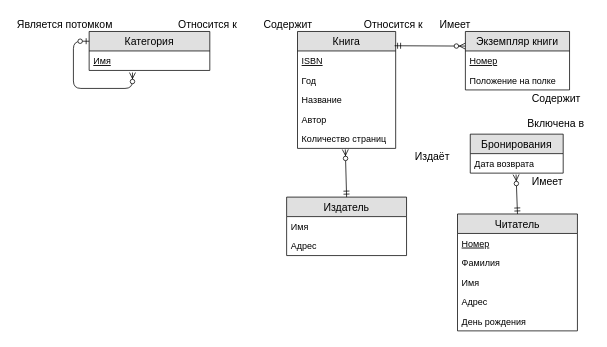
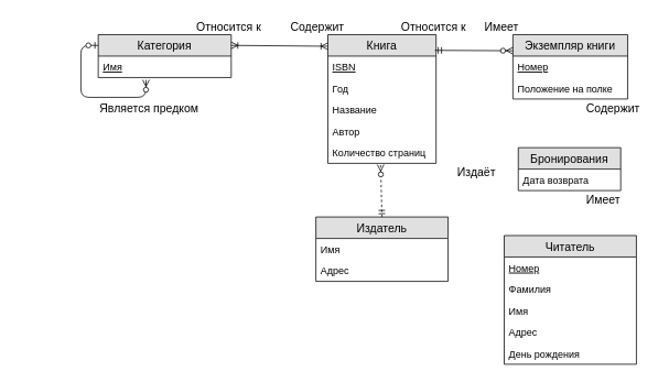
  <mxCell id="0" />
  <mxCell id="1" parent="0" />
  <mxCell id="2" value="Книга" style="swimlane;fontStyle=0;childLayout=stackLayout;horizontal=1;startSize=26;fillColor=#e0e0e0;horizontalStack=0;resizeParent=1;resizeParentMax=0;resizeLast=0;collapsible=1;marginBottom=0;swimlaneFillColor=#ffffff;align=center;fontSize=14;" vertex="1" parent="1"><mxGeometry x="396" y="41.5" width="131" height="156" as="geometry"><mxRectangle x="140" y="640" width="63" height="26" as="alternateBounds" /></mxGeometry></mxCell>
  <mxCell id="3" value="ISBN" style="text;strokeColor=none;fillColor=none;spacingLeft=4;spacingRight=4;overflow=hidden;rotatable=0;points=[[0,0.5],[1,0.5]];portConstraint=eastwest;fontSize=12;fontStyle=4" vertex="1" parent="2"><mxGeometry y="26" width="131" height="26" as="geometry" /></mxCell>
  <mxCell id="4" value="Год" style="text;strokeColor=none;fillColor=none;spacingLeft=4;spacingRight=4;overflow=hidden;rotatable=0;points=[[0,0.5],[1,0.5]];portConstraint=eastwest;fontSize=12;" vertex="1" parent="2"><mxGeometry y="52" width="131" height="26" as="geometry" /></mxCell>
  <mxCell id="5" value="Название" style="text;strokeColor=none;fillColor=none;spacingLeft=4;spacingRight=4;overflow=hidden;rotatable=0;points=[[0,0.5],[1,0.5]];portConstraint=eastwest;fontSize=12;" vertex="1" parent="2"><mxGeometry y="78" width="131" height="26" as="geometry" /></mxCell>
  <mxCell id="6" value="Автор" style="text;strokeColor=none;fillColor=none;spacingLeft=4;spacingRight=4;overflow=hidden;rotatable=0;points=[[0,0.5],[1,0.5]];portConstraint=eastwest;fontSize=12;" vertex="1" parent="2"><mxGeometry y="104" width="131" height="26" as="geometry" /></mxCell>
  <mxCell id="7" value="Количество страниц" style="text;strokeColor=none;fillColor=none;spacingLeft=4;spacingRight=4;overflow=hidden;rotatable=0;points=[[0,0.5],[1,0.5]];portConstraint=eastwest;fontSize=12;" vertex="1" parent="2"><mxGeometry y="130" width="131" height="26" as="geometry" /></mxCell>
  <mxCell id="8" value="Экземпляр книги" style="swimlane;fontStyle=0;childLayout=stackLayout;horizontal=1;startSize=26;fillColor=#e0e0e0;horizontalStack=0;resizeParent=1;resizeParentMax=0;resizeLast=0;collapsible=1;marginBottom=0;swimlaneFillColor=#ffffff;align=center;fontSize=14;" vertex="1" parent="1"><mxGeometry x="620" y="41.5" width="139" height="78" as="geometry" /></mxCell>
  <mxCell id="9" value="Номер" style="text;strokeColor=none;fillColor=none;spacingLeft=4;spacingRight=4;overflow=hidden;rotatable=0;points=[[0,0.5],[1,0.5]];portConstraint=eastwest;fontSize=12;fontStyle=4" vertex="1" parent="8"><mxGeometry y="26" width="139" height="26" as="geometry" /></mxCell>
  <mxCell id="10" value="Положение на полке" style="text;strokeColor=none;fillColor=none;spacingLeft=4;spacingRight=4;overflow=hidden;rotatable=0;points=[[0,0.5],[1,0.5]];portConstraint=eastwest;fontSize=12;" vertex="1" parent="8"><mxGeometry y="52" width="139" height="26" as="geometry" /></mxCell>
  <mxCell id="11" value="" style="fontSize=12;html=1;endArrow=ERzeroToMany;startArrow=ERmandOne;entryX=0;entryY=0.25;entryDx=0;entryDy=0;exitX=0.989;exitY=0.122;exitDx=0;exitDy=0;exitPerimeter=0;" edge="1" parent="1" source="2" target="8"><mxGeometry width="100" height="100" relative="1" as="geometry"><mxPoint x="379" y="79" as="sourcePoint" /><mxPoint x="287" y="234" as="targetPoint" /></mxGeometry></mxCell>
  <mxCell id="12" value="Издатель" style="swimlane;fontStyle=0;childLayout=stackLayout;horizontal=1;startSize=26;fillColor=#e0e0e0;horizontalStack=0;resizeParent=1;resizeParentMax=0;resizeLast=0;collapsible=1;marginBottom=0;swimlaneFillColor=#ffffff;align=center;fontSize=14;" vertex="1" parent="1"><mxGeometry x="381.5" y="262.5" width="160" height="78" as="geometry" /></mxCell>
  <mxCell id="13" value="Имя" style="text;strokeColor=none;fillColor=none;spacingLeft=4;spacingRight=4;overflow=hidden;rotatable=0;points=[[0,0.5],[1,0.5]];portConstraint=eastwest;fontSize=12;fontStyle=0" vertex="1" parent="12"><mxGeometry y="26" width="160" height="26" as="geometry" /></mxCell>
  <mxCell id="14" value="Адрес" style="text;strokeColor=none;fillColor=none;spacingLeft=4;spacingRight=4;overflow=hidden;rotatable=0;points=[[0,0.5],[1,0.5]];portConstraint=eastwest;fontSize=12;" vertex="1" parent="12"><mxGeometry y="52" width="160" height="26" as="geometry" /></mxCell>
  <mxCell id="15" value="Категория" style="swimlane;fontStyle=0;childLayout=stackLayout;horizontal=1;startSize=26;fillColor=#e0e0e0;horizontalStack=0;resizeParent=1;resizeParentMax=0;resizeLast=0;collapsible=1;marginBottom=0;swimlaneFillColor=#ffffff;align=center;fontSize=14;" vertex="1" parent="1"><mxGeometry x="118" y="41.5" width="161" height="52" as="geometry" /></mxCell>
  <mxCell id="16" value="Имя" style="text;strokeColor=none;fillColor=none;spacingLeft=4;spacingRight=4;overflow=hidden;rotatable=0;points=[[0,0.5],[1,0.5]];portConstraint=eastwest;fontSize=12;fontStyle=4" vertex="1" parent="15"><mxGeometry y="26" width="161" height="26" as="geometry" /></mxCell>
  <mxCell id="17" value="" style="fontSize=12;html=1;endArrow=ERzeroToMany;startArrow=ERzeroToOne;rounded=1;strokeColor=#000000;exitX=0;exitY=0.25;exitDx=0;exitDy=0;entryX=0.359;entryY=1.107;entryDx=0;entryDy=0;entryPerimeter=0;edgeStyle=orthogonalEdgeStyle;" edge="1" parent="15" source="15" target="16"><mxGeometry width="100" height="100" relative="1" as="geometry"><mxPoint x="-40" y="96" as="sourcePoint" /><mxPoint x="-55" y="13" as="targetPoint" /><Array as="points"><mxPoint x="-21" y="13" /><mxPoint x="-21" y="76" /><mxPoint x="58" y="76" /></Array></mxGeometry></mxCell>
  <mxCell id="18" value="Читатель" style="swimlane;fontStyle=0;childLayout=stackLayout;horizontal=1;startSize=26;fillColor=#e0e0e0;horizontalStack=0;resizeParent=1;resizeParentMax=0;resizeLast=0;collapsible=1;marginBottom=0;swimlaneFillColor=#ffffff;align=center;fontSize=14;" vertex="1" parent="1"><mxGeometry x="609.5" y="285" width="160" height="156" as="geometry" /></mxCell>
  <mxCell id="19" value="Номер" style="text;strokeColor=none;fillColor=none;spacingLeft=4;spacingRight=4;overflow=hidden;rotatable=0;points=[[0,0.5],[1,0.5]];portConstraint=eastwest;fontSize=12;fontStyle=4" vertex="1" parent="18"><mxGeometry y="26" width="160" height="26" as="geometry" /></mxCell>
  <mxCell id="20" value="Фамилия" style="text;strokeColor=none;fillColor=none;spacingLeft=4;spacingRight=4;overflow=hidden;rotatable=0;points=[[0,0.5],[1,0.5]];portConstraint=eastwest;fontSize=12;" vertex="1" parent="18"><mxGeometry y="52" width="160" height="26" as="geometry" /></mxCell>
  <mxCell id="21" value="Имя" style="text;strokeColor=none;fillColor=none;spacingLeft=4;spacingRight=4;overflow=hidden;rotatable=0;points=[[0,0.5],[1,0.5]];portConstraint=eastwest;fontSize=12;" vertex="1" parent="18"><mxGeometry y="78" width="160" height="26" as="geometry" /></mxCell>
  <mxCell id="22" value="Адрес" style="text;strokeColor=none;fillColor=none;spacingLeft=4;spacingRight=4;overflow=hidden;rotatable=0;points=[[0,0.5],[1,0.5]];portConstraint=eastwest;fontSize=12;" vertex="1" parent="18"><mxGeometry y="104" width="160" height="26" as="geometry" /></mxCell>
  <mxCell id="23" value="День рождения" style="text;strokeColor=none;fillColor=none;spacingLeft=4;spacingRight=4;overflow=hidden;rotatable=0;points=[[0,0.5],[1,0.5]];portConstraint=eastwest;fontSize=12;" vertex="1" parent="18"><mxGeometry y="130" width="160" height="26" as="geometry" /></mxCell>
  <mxCell id="24" value="Бронирования" style="swimlane;fontStyle=0;childLayout=stackLayout;horizontal=1;startSize=26;fillColor=#e0e0e0;horizontalStack=0;resizeParent=1;resizeParentMax=0;resizeLast=0;collapsible=1;marginBottom=0;swimlaneFillColor=#ffffff;align=center;fontSize=14;" vertex="1" parent="1"><mxGeometry x="626.5" y="178.5" width="124" height="52" as="geometry" /></mxCell>
  <mxCell id="25" value="Дата возврата" style="text;strokeColor=none;fillColor=none;spacingLeft=4;spacingRight=4;overflow=hidden;rotatable=0;points=[[0,0.5],[1,0.5]];portConstraint=eastwest;fontSize=12;" vertex="1" parent="24"><mxGeometry y="26" width="124" height="26" as="geometry" /></mxCell>
- <mxCell id="27" value="" style="fontSize=12;html=1;endArrow=ERzeroToMany;startArrow=ERmandOne;strokeColor=#000000;exitX=0.5;exitY=0;exitDx=0;exitDy=0;entryX=0.493;entryY=1.073;entryDx=0;entryDy=0;entryPerimeter=0;" edge="1" parent="1" source="18" target="25"><mxGeometry width="100" height="100" relative="1" as="geometry"><mxPoint x="705" y="273.5" as="sourcePoint" /><mxPoint x="704.166" y="214.604" as="targetPoint" /></mxGeometry></mxCell>
+ <mxCell id="26" value="" style="fontSize=12;html=1;endArrow=ERoneToMany;startArrow=ERoneToMany;strokeColor=#000000;exitX=1;exitY=0.25;exitDx=0;exitDy=0;entryX=-0.002;entryY=0.09;entryDx=0;entryDy=0;entryPerimeter=0;" edge="1" parent="1" source="15" target="2"><mxGeometry width="100" height="100" relative="1" as="geometry"><mxPoint x="118" y="93" as="sourcePoint" /><mxPoint x="200" y="76" as="targetPoint" /></mxGeometry></mxCell>
  <mxCell id="28" value="&lt;font style=&quot;font-size: 14px&quot;&gt;Содержит&lt;/font&gt;" style="text;html=1;resizable=0;points=[];autosize=1;align=left;verticalAlign=top;spacingTop=-4;" vertex="1" parent="1"><mxGeometry x="706.5" y="119.5" width="75" height="14" as="geometry" /></mxCell>
- <mxCell id="29" value="&lt;font style=&quot;font-size: 14px&quot;&gt;Включена в&lt;/font&gt;" style="text;html=1;resizable=0;points=[];autosize=1;align=left;verticalAlign=top;spacingTop=-4;" vertex="1" parent="1"><mxGeometry x="701" y="152.5" width="86" height="14" as="geometry" /></mxCell>
  <mxCell id="30" value="&lt;font style=&quot;font-size: 14px&quot;&gt;Имеет&lt;/font&gt;" style="text;html=1;resizable=0;points=[];autosize=1;align=left;verticalAlign=top;spacingTop=-4;" vertex="1" parent="1"><mxGeometry x="706.5" y="230.5" width="52" height="14" as="geometry" /></mxCell>
  <mxCell id="31" value="&lt;font style=&quot;font-size: 14px&quot;&gt;Имеет&lt;/font&gt;" style="text;html=1;resizable=0;points=[];autosize=1;align=left;verticalAlign=top;spacingTop=-4;" vertex="1" parent="1"><mxGeometry x="583.5" y="20.5" width="52" height="14" as="geometry" /></mxCell>
  <mxCell id="32" value="&lt;font style=&quot;font-size: 14px&quot;&gt;Относится к&lt;/font&gt;" style="text;html=1;resizable=0;points=[];autosize=1;align=left;verticalAlign=top;spacingTop=-4;" vertex="1" parent="1"><mxGeometry x="483" y="20.5" width="88" height="14" as="geometry" /></mxCell>
  <mxCell id="33" value="&lt;font style=&quot;font-size: 14px&quot;&gt;Содержит&lt;/font&gt;" style="text;html=1;resizable=0;points=[];autosize=1;align=left;verticalAlign=top;spacingTop=-4;" vertex="1" parent="1"><mxGeometry x="349" y="20.5" width="75" height="14" as="geometry" /></mxCell>
  <mxCell id="34" value="&lt;font style=&quot;font-size: 14px&quot;&gt;Относится к&lt;/font&gt;" style="text;html=1;resizable=0;points=[];autosize=1;align=left;verticalAlign=top;spacingTop=-4;" vertex="1" parent="1"><mxGeometry x="235" y="20.5" width="88" height="14" as="geometry" /></mxCell>
- <mxCell id="35" value="" style="fontSize=12;html=1;endArrow=ERzeroToMany;startArrow=ERmandOne;strokeColor=#000000;exitX=0.5;exitY=0;exitDx=0;exitDy=0;entryX=0.487;entryY=1.053;entryDx=0;entryDy=0;entryPerimeter=0;" edge="1" parent="1" source="12" target="7"><mxGeometry width="100" height="100" relative="1" as="geometry"><mxPoint x="127" y="337" as="sourcePoint" /><mxPoint x="227" y="237" as="targetPoint" /></mxGeometry></mxCell>
+ <mxCell id="35" value="" style="fontSize=12;html=1;endArrow=ERzeroToMany;startArrow=ERmandOne;strokeColor=#000000;exitX=0.5;exitY=0;exitDx=0;exitDy=0;entryX=0.487;entryY=1.053;entryDx=0;entryDy=0;entryPerimeter=0;dashed=1;" edge="1" parent="1" source="12" target="7"><mxGeometry width="100" height="100" relative="1" as="geometry"><mxPoint x="127" y="337" as="sourcePoint" /><mxPoint x="227" y="237" as="targetPoint" /></mxGeometry></mxCell>
  <mxCell id="36" value="&lt;font style=&quot;font-size: 14px&quot;&gt;Издаёт&lt;br&gt;&lt;/font&gt;" style="text;html=1;resizable=0;points=[];autosize=1;align=left;verticalAlign=top;spacingTop=-4;" vertex="1" parent="1"><mxGeometry x="551" y="197.5" width="56" height="14" as="geometry" /></mxCell>
- <mxCell id="37" value="&lt;font style=&quot;font-size: 14px&quot;&gt;Является потомком&lt;br&gt;&lt;/font&gt;" style="text;html=1;resizable=0;points=[];autosize=1;align=left;verticalAlign=top;spacingTop=-4;" vertex="1" parent="1"><mxGeometry x="20" y="20.5" width="137" height="14" as="geometry" /></mxCell>
+ <mxCell id="38" value="&lt;font style=&quot;font-size: 14px&quot;&gt;Является предком&lt;/font&gt;" style="text;html=1;resizable=0;points=[];autosize=1;align=left;verticalAlign=top;spacingTop=-4;" vertex="1" parent="1"><mxGeometry x="118" y="119.5" width="130" height="14" as="geometry" /></mxCell>
